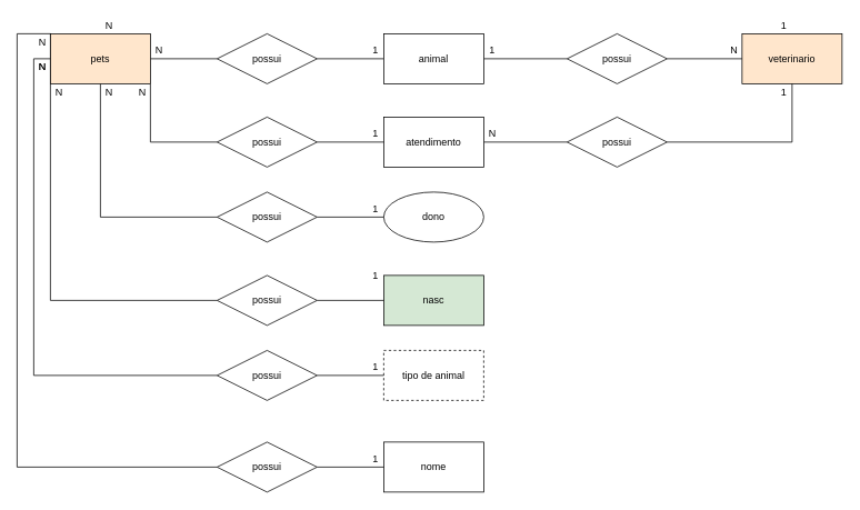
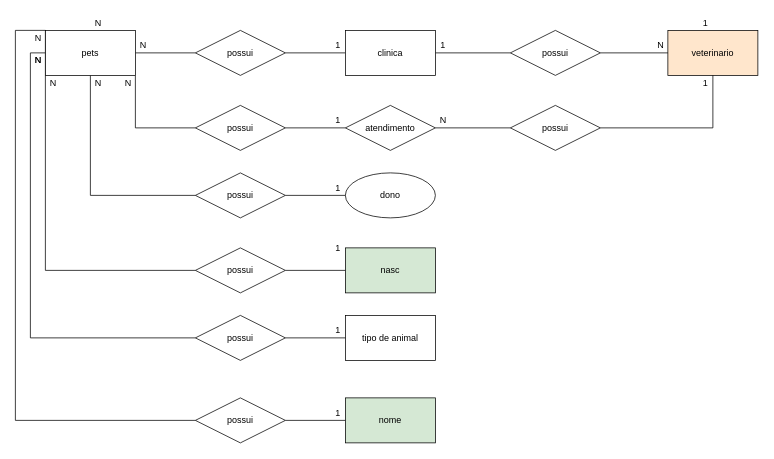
  <mxCell id="0" />
  <mxCell id="1" parent="0" />
  <mxCell id="2" style="edgeStyle=orthogonalEdgeStyle;rounded=0;orthogonalLoop=1;jettySize=auto;html=1;entryX=0;entryY=0.5;entryDx=0;entryDy=0;endArrow=none;endFill=0;" parent="1" source="8" target="10" edge="1"><mxGeometry relative="1" as="geometry" /></mxCell>
  <mxCell id="3" style="edgeStyle=orthogonalEdgeStyle;rounded=0;orthogonalLoop=1;jettySize=auto;html=1;entryX=0;entryY=0.5;entryDx=0;entryDy=0;endArrow=none;endFill=0;" parent="1" source="8" target="20" edge="1"><mxGeometry relative="1" as="geometry"><Array as="points"><mxPoint x="120" y="260" /></Array></mxGeometry></mxCell>
  <mxCell id="4" style="edgeStyle=orthogonalEdgeStyle;rounded=0;orthogonalLoop=1;jettySize=auto;html=1;exitX=0;exitY=0;exitDx=0;exitDy=0;entryX=0;entryY=0.5;entryDx=0;entryDy=0;endArrow=none;endFill=0;" parent="1" source="8" target="24" edge="1"><mxGeometry relative="1" as="geometry"><Array as="points"><mxPoint x="60" y="360" /></Array></mxGeometry></mxCell>
  <mxCell id="5" style="edgeStyle=orthogonalEdgeStyle;rounded=0;orthogonalLoop=1;jettySize=auto;html=1;entryX=0;entryY=0.5;entryDx=0;entryDy=0;endArrow=none;endFill=0;" parent="1" source="8" target="26" edge="1"><mxGeometry relative="1" as="geometry"><Array as="points"><mxPoint x="40" y="70" /><mxPoint x="40" y="450" /></Array></mxGeometry></mxCell>
  <mxCell id="6" style="edgeStyle=orthogonalEdgeStyle;rounded=0;orthogonalLoop=1;jettySize=auto;html=1;exitX=0;exitY=0;exitDx=0;exitDy=0;entryX=0;entryY=0.5;entryDx=0;entryDy=0;endArrow=none;endFill=0;" parent="1" source="8" target="28" edge="1"><mxGeometry relative="1" as="geometry"><Array as="points"><mxPoint y="40" x="20" /><mxPoint y="560" x="20" /></Array></mxGeometry></mxCell>
  <mxCell id="7" style="edgeStyle=orthogonalEdgeStyle;rounded=0;orthogonalLoop=1;jettySize=auto;html=1;exitX=1;exitY=1;exitDx=0;exitDy=0;entryX=0;entryY=0.5;entryDx=0;entryDy=0;endArrow=none;endFill=0;" edge="1" parent="1" source="8" target="46"><mxGeometry relative="1" as="geometry" /></mxCell>
- <mxCell id="8" value="pets" style="rounded=0;whiteSpace=wrap;html=1;fillColor=#ffe6cc;" parent="1" vertex="1"><mxGeometry x="60" y="40" width="120" height="60" as="geometry" /></mxCell>
+ <mxCell id="8" value="pets" style="rounded=0;whiteSpace=wrap;html=1;" parent="1" vertex="1"><mxGeometry x="60" y="40" width="120" height="60" as="geometry" /></mxCell>
  <mxCell id="9" style="edgeStyle=orthogonalEdgeStyle;rounded=0;orthogonalLoop=1;jettySize=auto;html=1;entryX=0;entryY=0.5;entryDx=0;entryDy=0;endArrow=none;endFill=0;" parent="1" source="10" target="12" edge="1"><mxGeometry relative="1" as="geometry" /></mxCell>
  <mxCell id="10" value="possui" style="shape=rhombus;perimeter=rhombusPerimeter;whiteSpace=wrap;html=1;align=center;" parent="1" vertex="1"><mxGeometry x="260" y="40" width="120" height="60" as="geometry" /></mxCell>
  <mxCell id="11" style="edgeStyle=orthogonalEdgeStyle;rounded=0;orthogonalLoop=1;jettySize=auto;html=1;entryX=0;entryY=0.5;entryDx=0;entryDy=0;endArrow=none;endFill=0;" parent="1" source="12" target="38" edge="1"><mxGeometry relative="1" as="geometry" /></mxCell>
- <mxCell id="12" value="animal" style="rounded=0;whiteSpace=wrap;html=1;" parent="1" vertex="1"><mxGeometry x="460" y="40" width="120" height="60" as="geometry" /></mxCell>
+ <mxCell id="12" value="clinica" style="rounded=0;whiteSpace=wrap;html=1;" parent="1" vertex="1"><mxGeometry x="460" y="40" width="120" height="60" as="geometry" /></mxCell>
  <mxCell id="13" value="1" style="text;html=1;align=center;verticalAlign=middle;resizable=0;points=[];autosize=1;strokeColor=none;" parent="1" vertex="1"><mxGeometry x="440" y="50" width="20" height="20" as="geometry" /></mxCell>
  <mxCell id="14" value="N" style="text;html=1;align=center;verticalAlign=middle;resizable=0;points=[];autosize=1;strokeColor=none;" parent="1" vertex="1"><mxGeometry x="180" y="50" width="20" height="20" as="geometry" /></mxCell>
- <mxCell id="15" value="nome" style="rounded=0;whiteSpace=wrap;html=1;" parent="1" vertex="1"><mxGeometry x="460" y="530" width="120" height="60" as="geometry" /></mxCell>
+ <mxCell id="15" value="nome" style="rounded=0;whiteSpace=wrap;html=1;fillColor=#d5e8d4;" parent="1" vertex="1"><mxGeometry x="460" y="530" width="120" height="60" as="geometry" /></mxCell>
  <mxCell id="16" value="nasc" style="rounded=0;whiteSpace=wrap;html=1;fillColor=#d5e8d4;" parent="1" vertex="1"><mxGeometry x="460" y="330" width="120" height="60" as="geometry" /></mxCell>
- <mxCell id="17" value="tipo de animal" style="rounded=0;whiteSpace=wrap;html=1;dashed=1;" parent="1" vertex="1"><mxGeometry x="460" y="420" width="120" height="60" as="geometry" /></mxCell>
+ <mxCell id="17" value="tipo de animal" style="rounded=0;whiteSpace=wrap;html=1;" parent="1" vertex="1"><mxGeometry x="460" y="420" width="120" height="60" as="geometry" /></mxCell>
  <mxCell id="18" value="dono" style="ellipse;whiteSpace=wrap;html=1;" parent="1" vertex="1"><mxGeometry x="460" y="230" width="120" height="60" as="geometry" /></mxCell>
  <mxCell id="19" style="edgeStyle=orthogonalEdgeStyle;rounded=0;orthogonalLoop=1;jettySize=auto;html=1;entryX=0;entryY=0.5;entryDx=0;entryDy=0;endArrow=none;endFill=0;" parent="1" source="20" target="18" edge="1"><mxGeometry relative="1" as="geometry" /></mxCell>
  <mxCell id="20" value="possui" style="shape=rhombus;perimeter=rhombusPerimeter;whiteSpace=wrap;html=1;align=center;" parent="1" vertex="1"><mxGeometry x="260" y="230" width="120" height="60" as="geometry" /></mxCell>
  <mxCell id="21" value="N" style="text;html=1;align=center;verticalAlign=middle;resizable=0;points=[];autosize=1;strokeColor=none;" parent="1" vertex="1"><mxGeometry x="120" y="100" width="20" height="20" as="geometry" /></mxCell>
  <mxCell id="22" value="1" style="text;html=1;align=center;verticalAlign=middle;resizable=0;points=[];autosize=1;strokeColor=none;" parent="1" vertex="1"><mxGeometry x="440" y="240" width="20" height="20" as="geometry" /></mxCell>
  <mxCell id="23" style="edgeStyle=orthogonalEdgeStyle;rounded=0;orthogonalLoop=1;jettySize=auto;html=1;exitX=1;exitY=0.5;exitDx=0;exitDy=0;entryX=0;entryY=0.5;entryDx=0;entryDy=0;endArrow=none;endFill=0;" parent="1" source="24" target="16" edge="1"><mxGeometry relative="1" as="geometry" /></mxCell>
  <mxCell id="24" value="possui" style="shape=rhombus;perimeter=rhombusPerimeter;whiteSpace=wrap;html=1;align=center;" parent="1" vertex="1"><mxGeometry x="260" y="330" width="120" height="60" as="geometry" /></mxCell>
  <mxCell id="25" style="edgeStyle=orthogonalEdgeStyle;rounded=0;orthogonalLoop=1;jettySize=auto;html=1;exitX=1;exitY=0.5;exitDx=0;exitDy=0;entryX=0;entryY=0.5;entryDx=0;entryDy=0;endArrow=none;endFill=0;" parent="1" source="26" target="17" edge="1"><mxGeometry relative="1" as="geometry" /></mxCell>
  <mxCell id="26" value="possui" style="shape=rhombus;perimeter=rhombusPerimeter;whiteSpace=wrap;html=1;align=center;" parent="1" vertex="1"><mxGeometry x="260" y="420" width="120" height="60" as="geometry" /></mxCell>
  <mxCell id="27" style="edgeStyle=orthogonalEdgeStyle;rounded=0;orthogonalLoop=1;jettySize=auto;html=1;entryX=0;entryY=0.5;entryDx=0;entryDy=0;endArrow=none;endFill=0;" parent="1" source="28" target="15" edge="1"><mxGeometry relative="1" as="geometry" /></mxCell>
  <mxCell id="28" value="possui" style="shape=rhombus;perimeter=rhombusPerimeter;whiteSpace=wrap;html=1;align=center;" parent="1" vertex="1"><mxGeometry x="260" y="530" width="120" height="60" as="geometry" /></mxCell>
  <mxCell id="29" value="N" style="text;html=1;align=center;verticalAlign=middle;resizable=0;points=[];autosize=1;strokeColor=none;" parent="1" vertex="1"><mxGeometry x="60" y="100" width="20" height="20" as="geometry" /></mxCell>
  <mxCell id="30" value="1" style="text;html=1;align=center;verticalAlign=middle;resizable=0;points=[];autosize=1;strokeColor=none;" parent="1" vertex="1"><mxGeometry x="440" y="320" width="20" height="20" as="geometry" /></mxCell>
  <mxCell id="31" value="1" style="text;html=1;align=center;verticalAlign=middle;resizable=0;points=[];autosize=1;strokeColor=none;" parent="1" vertex="1"><mxGeometry x="440" y="540" width="20" height="20" as="geometry" /></mxCell>
  <mxCell id="32" value="1" style="text;html=1;align=center;verticalAlign=middle;resizable=0;points=[];autosize=1;strokeColor=none;" parent="1" vertex="1"><mxGeometry x="440" y="430" width="20" height="20" as="geometry" /></mxCell>
  <mxCell id="33" value="N" style="text;html=1;align=center;verticalAlign=middle;resizable=0;points=[];autosize=1;strokeColor=none;" parent="1" vertex="1"><mxGeometry x="40" y="70" width="20" height="20" as="geometry" /></mxCell>
  <mxCell id="34" value="N" style="text;html=1;align=center;verticalAlign=middle;resizable=0;points=[];autosize=1;strokeColor=none;" parent="1" vertex="1"><mxGeometry x="40" y="70" width="20" height="20" as="geometry" /></mxCell>
  <mxCell id="35" value="N" style="text;html=1;align=center;verticalAlign=middle;resizable=0;points=[];autosize=1;strokeColor=none;" parent="1" vertex="1"><mxGeometry x="40" y="40" width="20" height="20" as="geometry" /></mxCell>
  <mxCell id="36" value="veterinario" style="rounded=0;whiteSpace=wrap;html=1;fillColor=#ffe6cc;" parent="1" vertex="1"><mxGeometry x="890" y="40" width="120" height="60" as="geometry" /></mxCell>
  <mxCell id="37" style="edgeStyle=orthogonalEdgeStyle;rounded=0;orthogonalLoop=1;jettySize=auto;html=1;entryX=0;entryY=0.5;entryDx=0;entryDy=0;endArrow=none;endFill=0;" parent="1" source="38" target="36" edge="1"><mxGeometry relative="1" as="geometry" /></mxCell>
  <mxCell id="38" value="possui" style="shape=rhombus;perimeter=rhombusPerimeter;whiteSpace=wrap;html=1;align=center;" parent="1" vertex="1"><mxGeometry x="680" y="40" width="120" height="60" as="geometry" /></mxCell>
  <mxCell id="39" value="1" style="text;html=1;align=center;verticalAlign=middle;resizable=0;points=[];autosize=1;strokeColor=none;" parent="1" vertex="1"><mxGeometry x="580" y="50" width="20" height="20" as="geometry" /></mxCell>
  <mxCell id="40" value="N" style="text;html=1;align=center;verticalAlign=middle;resizable=0;points=[];autosize=1;strokeColor=none;" parent="1" vertex="1"><mxGeometry x="870" y="50" width="20" height="20" as="geometry" /></mxCell>
  <mxCell id="41" value="N" style="text;html=1;align=center;verticalAlign=middle;resizable=0;points=[];autosize=1;strokeColor=none;" parent="1" vertex="1"><mxGeometry x="120" y="20" width="20" height="20" as="geometry" /></mxCell>
  <mxCell id="42" value="1" style="text;html=1;align=center;verticalAlign=middle;resizable=0;points=[];autosize=1;strokeColor=none;" parent="1" vertex="1"><mxGeometry x="930" y="20" width="20" height="20" as="geometry" /></mxCell>
  <mxCell id="43" style="edgeStyle=orthogonalEdgeStyle;rounded=0;orthogonalLoop=1;jettySize=auto;html=1;entryX=0;entryY=0.5;entryDx=0;entryDy=0;endArrow=none;endFill=0;" edge="1" parent="1" source="44" target="48"><mxGeometry relative="1" as="geometry" /></mxCell>
- <mxCell id="44" value="atendimento" style="rounded=0;whiteSpace=wrap;html=1;" vertex="1" parent="1"><mxGeometry x="460" y="140" width="120" height="60" as="geometry" /></mxCell>
+ <mxCell id="44" value="atendimento" style="rhombus;whiteSpace=wrap;html=1;" vertex="1" parent="1"><mxGeometry x="460" y="140" width="120" height="60" as="geometry" /></mxCell>
  <mxCell id="45" style="edgeStyle=orthogonalEdgeStyle;rounded=0;orthogonalLoop=1;jettySize=auto;html=1;entryX=0;entryY=0.5;entryDx=0;entryDy=0;endArrow=none;endFill=0;" edge="1" parent="1" source="46" target="44"><mxGeometry relative="1" as="geometry" /></mxCell>
  <mxCell id="46" value="possui" style="shape=rhombus;perimeter=rhombusPerimeter;whiteSpace=wrap;html=1;align=center;" vertex="1" parent="1"><mxGeometry x="260" y="140" width="120" height="60" as="geometry" /></mxCell>
  <mxCell id="47" style="edgeStyle=orthogonalEdgeStyle;rounded=0;orthogonalLoop=1;jettySize=auto;html=1;entryX=0.5;entryY=1;entryDx=0;entryDy=0;endArrow=none;endFill=0;" edge="1" parent="1" source="48" target="36"><mxGeometry relative="1" as="geometry" /></mxCell>
  <mxCell id="48" value="possui" style="shape=rhombus;perimeter=rhombusPerimeter;whiteSpace=wrap;html=1;align=center;" vertex="1" parent="1"><mxGeometry x="680" y="140" width="120" height="60" as="geometry" /></mxCell>
  <mxCell id="49" value="N" style="text;html=1;align=center;verticalAlign=middle;resizable=0;points=[];autosize=1;strokeColor=none;" vertex="1" parent="1"><mxGeometry x="160" y="100" width="20" height="20" as="geometry" /></mxCell>
  <mxCell id="50" value="1" style="text;html=1;align=center;verticalAlign=middle;resizable=0;points=[];autosize=1;strokeColor=none;" vertex="1" parent="1"><mxGeometry x="440" y="150" width="20" height="20" as="geometry" /></mxCell>
  <mxCell id="51" value="N" style="text;html=1;align=center;verticalAlign=middle;resizable=0;points=[];autosize=1;strokeColor=none;" vertex="1" parent="1"><mxGeometry x="580" y="150" width="20" height="20" as="geometry" /></mxCell>
  <mxCell id="52" value="1" style="text;html=1;align=center;verticalAlign=middle;resizable=0;points=[];autosize=1;strokeColor=none;" vertex="1" parent="1"><mxGeometry x="930" y="100" width="20" height="20" as="geometry" /></mxCell>
